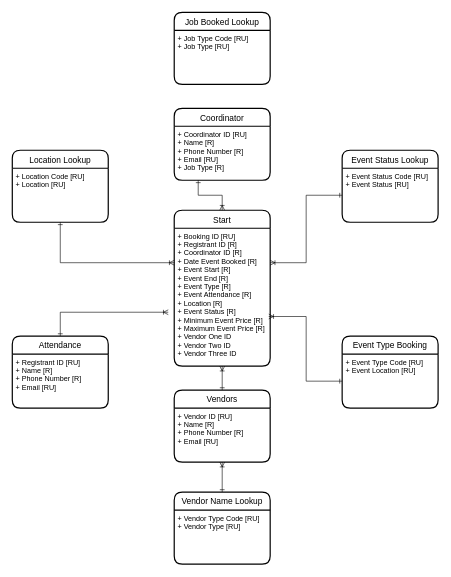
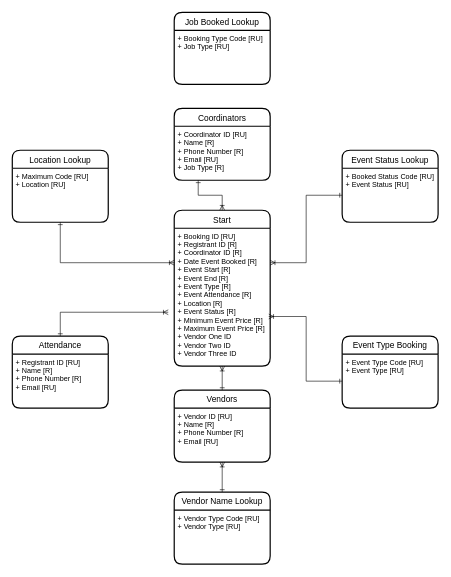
  <mxCell id="0" />
  <mxCell id="1" parent="0" />
  <mxCell id="2" value="Start" style="swimlane;childLayout=stackLayout;horizontal=1;startSize=30;horizontalStack=0;rounded=1;fontSize=14;fontStyle=0;strokeWidth=2;resizeParent=0;resizeLast=1;shadow=0;dashed=0;align=center;" vertex="1" parent="1"><mxGeometry x="290" y="350" width="160" height="260" as="geometry" /></mxCell>
  <mxCell id="3" value="+ Booking ID [RU]&#10;+ Registrant ID [R]&#10;+ Coordinator ID [R]&#10;+ Date Event Booked [R]&#10;+ Event Start [R]&#10;+ Event End [R]&#10;+ Event Type [R]&#10;+ Event Attendance [R]&#10;+ Location [R]&#10;+ Event Status [R]&#10;+ Minimum Event Price [R]&#10;+ Maximum Event Price [R]&#10;+ Vendor One ID&#10;+ Vendor Two ID&#10;+ Vendor Three ID" style="align=left;strokeColor=none;fillColor=none;spacingLeft=4;fontSize=12;verticalAlign=top;resizable=0;rotatable=0;part=1;" vertex="1" parent="2"><mxGeometry y="30" width="160" height="230" as="geometry" /></mxCell>
  <mxCell id="4" style="edgeStyle=orthogonalEdgeStyle;rounded=0;orthogonalLoop=1;jettySize=auto;html=1;exitX=0.5;exitY=0;exitDx=0;exitDy=0;entryX=-0.062;entryY=0.609;entryDx=0;entryDy=0;entryPerimeter=0;startArrow=ERone;startFill=0;endArrow=ERoneToMany;endFill=0;" edge="1" parent="1" source="5" target="3"><mxGeometry relative="1" as="geometry" /></mxCell>
  <mxCell id="5" value="Attendance" style="swimlane;childLayout=stackLayout;horizontal=1;startSize=30;horizontalStack=0;rounded=1;fontSize=14;fontStyle=0;strokeWidth=2;resizeParent=0;resizeLast=1;shadow=0;dashed=0;align=center;" vertex="1" parent="1"><mxGeometry x="20" y="560" width="160" height="120" as="geometry" /></mxCell>
  <mxCell id="6" value="+ Registrant ID [RU]&#10;+ Name [R]&#10;+ Phone Number [R]&#10;+ Email [RU]" style="align=left;strokeColor=none;fillColor=none;spacingLeft=4;fontSize=12;verticalAlign=top;resizable=0;rotatable=0;part=1;" vertex="1" parent="5"><mxGeometry y="30" width="160" height="90" as="geometry" /></mxCell>
- <mxCell id="7" value="Coordinator" style="swimlane;childLayout=stackLayout;horizontal=1;startSize=30;horizontalStack=0;rounded=1;fontSize=14;fontStyle=0;strokeWidth=2;resizeParent=0;resizeLast=1;shadow=0;dashed=0;align=center;" vertex="1" parent="1"><mxGeometry x="290" y="180" width="160" height="120" as="geometry" /></mxCell>
+ <mxCell id="7" value="Coordinators" style="swimlane;childLayout=stackLayout;horizontal=1;startSize=30;horizontalStack=0;rounded=1;fontSize=14;fontStyle=0;strokeWidth=2;resizeParent=0;resizeLast=1;shadow=0;dashed=0;align=center;" vertex="1" parent="1"><mxGeometry x="290" y="180" width="160" height="120" as="geometry" /></mxCell>
  <mxCell id="8" value="+ Coordinator ID [RU]&#10;+ Name [R]&#10;+ Phone Number [R]&#10;+ Email [RU]&#10;+ Job Type [R]" style="align=left;strokeColor=none;fillColor=none;spacingLeft=4;fontSize=12;verticalAlign=top;resizable=0;rotatable=0;part=1;" vertex="1" parent="7"><mxGeometry y="30" width="160" height="90" as="geometry" /></mxCell>
  <mxCell id="9" style="edgeStyle=orthogonalEdgeStyle;rounded=0;orthogonalLoop=1;jettySize=auto;html=1;exitX=0.5;exitY=0;exitDx=0;exitDy=0;entryX=0.5;entryY=1;entryDx=0;entryDy=0;startArrow=ERone;startFill=0;endArrow=ERoneToMany;endFill=0;" edge="1" parent="1" source="10" target="3"><mxGeometry relative="1" as="geometry" /></mxCell>
  <mxCell id="10" value="Vendors" style="swimlane;childLayout=stackLayout;horizontal=1;startSize=30;horizontalStack=0;rounded=1;fontSize=14;fontStyle=0;strokeWidth=2;resizeParent=0;resizeLast=1;shadow=0;dashed=0;align=center;" vertex="1" parent="1"><mxGeometry x="290" y="650" width="160" height="120" as="geometry" /></mxCell>
  <mxCell id="11" value="+ Vendor ID [RU]&#10;+ Name [R]&#10;+ Phone Number [R]&#10;+ Email [RU]" style="align=left;strokeColor=none;fillColor=none;spacingLeft=4;fontSize=12;verticalAlign=top;resizable=0;rotatable=0;part=1;" vertex="1" parent="10"><mxGeometry y="30" width="160" height="90" as="geometry" /></mxCell>
  <mxCell id="12" value="Job Booked Lookup" style="swimlane;childLayout=stackLayout;horizontal=1;startSize=30;horizontalStack=0;rounded=1;fontSize=14;fontStyle=0;strokeWidth=2;resizeParent=0;resizeLast=1;shadow=0;dashed=0;align=center;" vertex="1" parent="1"><mxGeometry x="290" y="20" width="160" height="120" as="geometry" /></mxCell>
- <mxCell id="13" value="+ Job Type Code [RU]&#10;+ Job Type [RU]" style="align=left;strokeColor=none;fillColor=none;spacingLeft=4;fontSize=12;verticalAlign=top;resizable=0;rotatable=0;part=1;" vertex="1" parent="12"><mxGeometry y="30" width="160" height="90" as="geometry" /></mxCell>
+ <mxCell id="13" value="+ Booking Type Code [RU]&#10;+ Job Type [RU]" style="align=left;strokeColor=none;fillColor=none;spacingLeft=4;fontSize=12;verticalAlign=top;resizable=0;rotatable=0;part=1;" vertex="1" parent="12"><mxGeometry y="30" width="160" height="90" as="geometry" /></mxCell>
  <mxCell id="14" value="Event Type Booking" style="swimlane;childLayout=stackLayout;horizontal=1;startSize=30;horizontalStack=0;rounded=1;fontSize=14;fontStyle=0;strokeWidth=2;resizeParent=0;resizeLast=1;shadow=0;dashed=0;align=center;" vertex="1" parent="1"><mxGeometry x="570" y="560" width="160" height="120" as="geometry" /></mxCell>
- <mxCell id="15" value="+ Event Type Code [RU]&#10;+ Event Location [RU]" style="align=left;strokeColor=none;fillColor=none;spacingLeft=4;fontSize=12;verticalAlign=top;resizable=0;rotatable=0;part=1;" vertex="1" parent="14"><mxGeometry y="30" width="160" height="90" as="geometry" /></mxCell>
+ <mxCell id="15" value="+ Event Type Code [RU]&#10;+ Event Type [RU]" style="align=left;strokeColor=none;fillColor=none;spacingLeft=4;fontSize=12;verticalAlign=top;resizable=0;rotatable=0;part=1;" vertex="1" parent="14"><mxGeometry y="30" width="160" height="90" as="geometry" /></mxCell>
  <mxCell id="16" value="Location Lookup" style="swimlane;childLayout=stackLayout;horizontal=1;startSize=30;horizontalStack=0;rounded=1;fontSize=14;fontStyle=0;strokeWidth=2;resizeParent=0;resizeLast=1;shadow=0;dashed=0;align=center;" vertex="1" parent="1"><mxGeometry x="20" y="250" width="160" height="120" as="geometry" /></mxCell>
- <mxCell id="17" value="+ Location Code [RU]&#10;+ Location [RU]" style="align=left;strokeColor=none;fillColor=none;spacingLeft=4;fontSize=12;verticalAlign=top;resizable=0;rotatable=0;part=1;" vertex="1" parent="16"><mxGeometry y="30" width="160" height="90" as="geometry" /></mxCell>
+ <mxCell id="17" value="+ Maximum Code [RU]&#10;+ Location [RU]" style="align=left;strokeColor=none;fillColor=none;spacingLeft=4;fontSize=12;verticalAlign=top;resizable=0;rotatable=0;part=1;" vertex="1" parent="16"><mxGeometry y="30" width="160" height="90" as="geometry" /></mxCell>
  <mxCell id="18" value="Event Status Lookup" style="swimlane;childLayout=stackLayout;horizontal=1;startSize=30;horizontalStack=0;rounded=1;fontSize=14;fontStyle=0;strokeWidth=2;resizeParent=0;resizeLast=1;shadow=0;dashed=0;align=center;" vertex="1" parent="1"><mxGeometry x="570" y="250" width="160" height="120" as="geometry" /></mxCell>
- <mxCell id="19" value="+ Event Status Code [RU]&#10;+ Event Status [RU]" style="align=left;strokeColor=none;fillColor=none;spacingLeft=4;fontSize=12;verticalAlign=top;resizable=0;rotatable=0;part=1;" vertex="1" parent="18"><mxGeometry y="30" width="160" height="90" as="geometry" /></mxCell>
+ <mxCell id="19" value="+ Booked Status Code [RU]&#10;+ Event Status [RU]" style="align=left;strokeColor=none;fillColor=none;spacingLeft=4;fontSize=12;verticalAlign=top;resizable=0;rotatable=0;part=1;" vertex="1" parent="18"><mxGeometry y="30" width="160" height="90" as="geometry" /></mxCell>
  <mxCell id="20" style="edgeStyle=orthogonalEdgeStyle;rounded=0;orthogonalLoop=1;jettySize=auto;html=1;exitX=0.5;exitY=0;exitDx=0;exitDy=0;entryX=0.5;entryY=1;entryDx=0;entryDy=0;startArrow=ERone;startFill=0;endArrow=ERoneToMany;endFill=0;" edge="1" parent="1" source="21" target="11"><mxGeometry relative="1" as="geometry" /></mxCell>
  <mxCell id="21" value="Vendor Name Lookup" style="swimlane;childLayout=stackLayout;horizontal=1;startSize=30;horizontalStack=0;rounded=1;fontSize=14;fontStyle=0;strokeWidth=2;resizeParent=0;resizeLast=1;shadow=0;dashed=0;align=center;" vertex="1" parent="1"><mxGeometry x="290" y="820" width="160" height="120" as="geometry" /></mxCell>
  <mxCell id="22" value="+ Vendor Type Code [RU]&#10;+ Vendor Type [RU]" style="align=left;strokeColor=none;fillColor=none;spacingLeft=4;fontSize=12;verticalAlign=top;resizable=0;rotatable=0;part=1;" vertex="1" parent="21"><mxGeometry y="30" width="160" height="90" as="geometry" /></mxCell>
  <mxCell id="23" style="edgeStyle=orthogonalEdgeStyle;rounded=0;orthogonalLoop=1;jettySize=auto;html=1;exitX=0;exitY=0.5;exitDx=0;exitDy=0;entryX=1;entryY=0.25;entryDx=0;entryDy=0;startArrow=ERone;startFill=0;endArrow=ERoneToMany;endFill=0;" edge="1" parent="1" source="19" target="3"><mxGeometry relative="1" as="geometry" /></mxCell>
  <mxCell id="24" style="edgeStyle=orthogonalEdgeStyle;rounded=0;orthogonalLoop=1;jettySize=auto;html=1;exitX=0;exitY=0.5;exitDx=0;exitDy=0;entryX=0.985;entryY=0.64;entryDx=0;entryDy=0;entryPerimeter=0;startArrow=ERone;startFill=0;endArrow=ERoneToMany;endFill=0;" edge="1" parent="1" source="15" target="3"><mxGeometry relative="1" as="geometry" /></mxCell>
  <mxCell id="25" style="edgeStyle=orthogonalEdgeStyle;rounded=0;orthogonalLoop=1;jettySize=auto;html=1;exitX=0.5;exitY=1;exitDx=0;exitDy=0;entryX=0;entryY=0.25;entryDx=0;entryDy=0;startArrow=ERone;startFill=0;endArrow=ERoneToMany;endFill=0;" edge="1" parent="1" source="17" target="3"><mxGeometry relative="1" as="geometry" /></mxCell>
  <mxCell id="26" style="edgeStyle=orthogonalEdgeStyle;rounded=0;orthogonalLoop=1;jettySize=auto;html=1;exitX=0.25;exitY=1;exitDx=0;exitDy=0;entryX=0.5;entryY=0;entryDx=0;entryDy=0;startArrow=ERone;startFill=0;endArrow=ERoneToMany;endFill=0;" edge="1" parent="1" source="8" target="2"><mxGeometry relative="1" as="geometry" /></mxCell>
